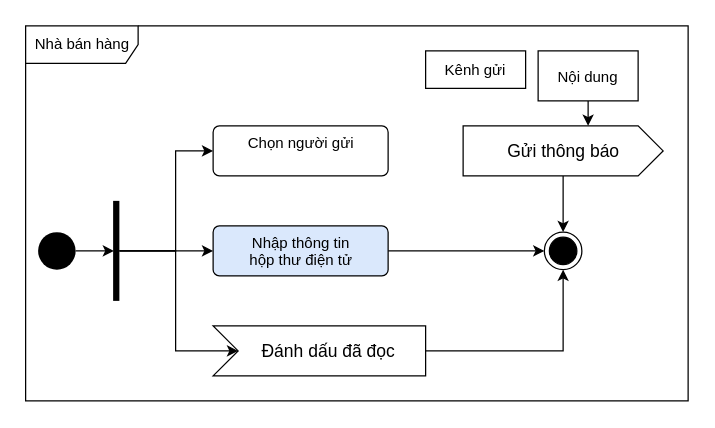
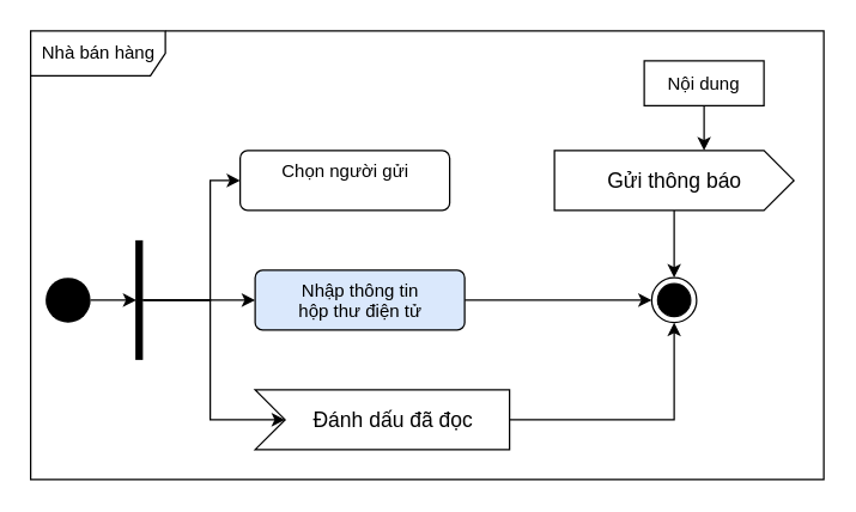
  <mxCell id="0" />
  <mxCell id="1" parent="0" />
  <mxCell id="2" value="Nhà bán hàng" style="shape=umlFrame;tabPosition=left;html=1;boundedLbl=1;labelInHeader=1;width=90;height=30;" vertex="1" parent="1"><mxGeometry x="20" y="20" width="530" height="300" as="geometry" /></mxCell>
- <mxCell id="3" value="Chọn người gửi" style="html=1;align=center;verticalAlign=top;rounded=1;absoluteArcSize=1;arcSize=10;dashed=0;" vertex="1" parent="1"><mxGeometry x="170" y="100" width="140" height="40" as="geometry" /></mxCell>
+ <mxCell id="3" value="Chọn người gửi" style="html=1;align=center;verticalAlign=top;rounded=1;absoluteArcSize=1;arcSize=10;dashed=0;" vertex="1" parent="1"><mxGeometry x="160" y="100" width="140" height="40" as="geometry" /></mxCell>
  <mxCell id="4" style="edgeStyle=orthogonalEdgeStyle;rounded=0;orthogonalLoop=1;jettySize=auto;html=1;entryX=0.5;entryY=0;entryDx=0;entryDy=0;" edge="1" parent="1" source="5" target="19"><mxGeometry relative="1" as="geometry" /></mxCell>
  <mxCell id="5" value="Gửi thông báo" style="html=1;shape=mxgraph.infographic.ribbonSimple;notch1=0;notch2=20;align=center;verticalAlign=middle;fontSize=14;fontStyle=0;fillColor=#FFFFFF;" vertex="1" parent="1"><mxGeometry x="370" y="100" width="160" height="40" as="geometry" /></mxCell>
  <mxCell id="6" style="edgeStyle=orthogonalEdgeStyle;rounded=0;orthogonalLoop=1;jettySize=auto;html=1;entryX=0.5;entryY=1;entryDx=0;entryDy=0;" edge="1" parent="1" source="7" target="19"><mxGeometry relative="1" as="geometry" /></mxCell>
  <mxCell id="7" value="Đánh dấu đã đọc" style="html=1;shape=mxgraph.infographic.ribbonSimple;notch1=20;notch2=0;align=center;verticalAlign=middle;fontSize=14;fontStyle=0;fillColor=#FFFFFF;flipH=0;spacingRight=0;spacingLeft=14;" vertex="1" parent="1"><mxGeometry x="170" y="260" width="170" height="40" as="geometry" /></mxCell>
  <mxCell id="8" style="edgeStyle=orthogonalEdgeStyle;rounded=0;orthogonalLoop=1;jettySize=auto;html=1;" edge="1" parent="1" source="9"><mxGeometry relative="1" as="geometry"><mxPoint x="470" y="100" as="targetPoint" /></mxGeometry></mxCell>
- <mxCell id="9" value="Nội dung" style="text;align=center;verticalAlign=middle;dashed=0;fillColor=#ffffff;strokeColor=#000000;" vertex="1" parent="1"><mxGeometry x="430" y="40" width="80" height="40" as="geometry" /></mxCell>
- <mxCell id="10" value="Kênh gửi" style="text;align=center;verticalAlign=middle;dashed=0;fillColor=#ffffff;strokeColor=#000000;" vertex="1" parent="1"><mxGeometry x="340" y="40" width="80" height="30" as="geometry" /></mxCell>
+ <mxCell id="9" value="Nội dung" style="text;align=center;verticalAlign=middle;dashed=0;fillColor=#ffffff;strokeColor=#000000;" vertex="1" parent="1"><mxGeometry x="430" y="40" width="80" height="30" as="geometry" /></mxCell>
  <mxCell id="11" style="edgeStyle=orthogonalEdgeStyle;rounded=0;orthogonalLoop=1;jettySize=auto;html=1;" edge="1" parent="1" source="12" target="19"><mxGeometry relative="1" as="geometry" /></mxCell>
  <mxCell id="12" value="Nhập thông tin&lt;br&gt;hộp thư điện tử" style="html=1;align=center;verticalAlign=top;rounded=1;absoluteArcSize=1;arcSize=10;dashed=0;fillColor=#dae8fc;" vertex="1" parent="1"><mxGeometry x="170" y="180" width="140" height="40" as="geometry" /></mxCell>
  <mxCell id="13" style="edgeStyle=orthogonalEdgeStyle;rounded=0;orthogonalLoop=1;jettySize=auto;html=1;entryX=0.133;entryY=0.5;entryDx=0;entryDy=0;entryPerimeter=0;" edge="1" parent="1" source="14" target="18"><mxGeometry relative="1" as="geometry" /></mxCell>
  <mxCell id="14" value="" style="ellipse;fillColor=#000000;strokeColor=none;" vertex="1" parent="1"><mxGeometry x="30" y="185" width="30" height="30" as="geometry" /></mxCell>
  <mxCell id="15" style="edgeStyle=orthogonalEdgeStyle;rounded=0;orthogonalLoop=1;jettySize=auto;html=1;entryX=0;entryY=0.5;entryDx=0;entryDy=0;" edge="1" parent="1" source="18" target="3"><mxGeometry relative="1" as="geometry"><Array as="points"><mxPoint x="140" y="200" /><mxPoint x="140" y="120" /></Array></mxGeometry></mxCell>
  <mxCell id="16" style="edgeStyle=orthogonalEdgeStyle;rounded=0;orthogonalLoop=1;jettySize=auto;html=1;entryX=0;entryY=0.5;entryDx=0;entryDy=0;" edge="1" parent="1" source="18" target="12"><mxGeometry relative="1" as="geometry" /></mxCell>
  <mxCell id="17" style="edgeStyle=orthogonalEdgeStyle;rounded=0;orthogonalLoop=1;jettySize=auto;html=1;entryX=0;entryY=0;entryDx=20;entryDy=20;entryPerimeter=0;" edge="1" parent="1" source="18" target="7"><mxGeometry relative="1" as="geometry"><Array as="points"><mxPoint x="140" y="200" /><mxPoint x="140" y="280" /></Array></mxGeometry></mxCell>
  <mxCell id="18" value="" style="html=1;points=[];perimeter=orthogonalPerimeter;fillColor=#000000;strokeColor=none;" vertex="1" parent="1"><mxGeometry x="90" y="160" width="5" height="80" as="geometry" /></mxCell>
  <mxCell id="19" value="" style="ellipse;html=1;shape=endState;fillColor=#000000;strokeColor=#000000;" vertex="1" parent="1"><mxGeometry x="435" y="185" width="30" height="30" as="geometry" /></mxCell>
